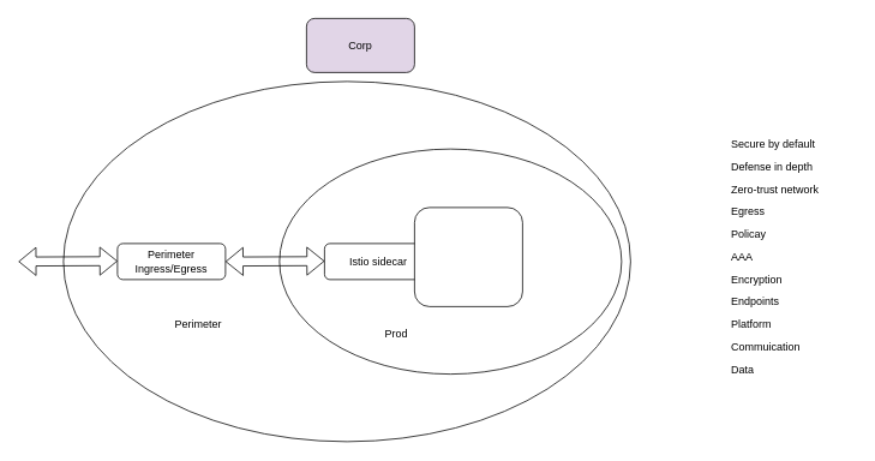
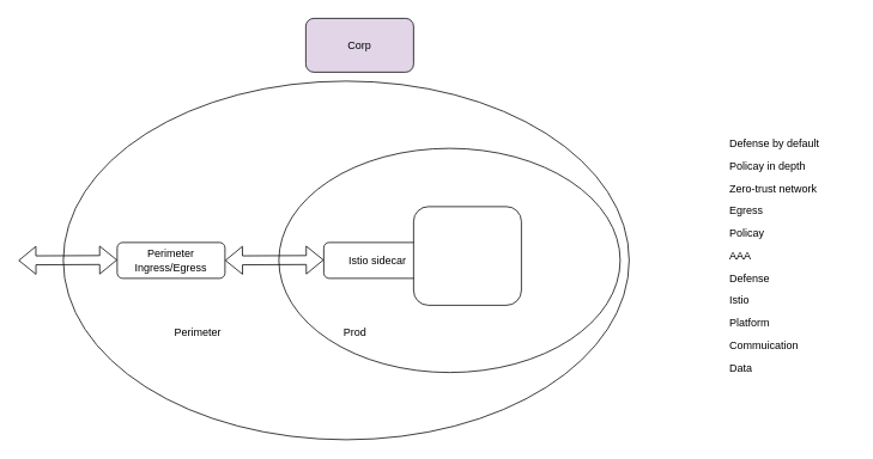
  <mxCell id="0" />
  <mxCell id="1" parent="0" />
  <mxCell id="2" value="" style="ellipse;whiteSpace=wrap;html=1;" vertex="1" parent="1"><mxGeometry x="70" y="90" width="630" height="400" as="geometry" /></mxCell>
  <mxCell id="3" value="" style="ellipse;whiteSpace=wrap;html=1;" vertex="1" parent="1"><mxGeometry x="310" y="165" width="380" height="250" as="geometry" /></mxCell>
  <mxCell id="4" value="Corp" style="rounded=1;whiteSpace=wrap;html=1;fillColor=#e1d5e7;" vertex="1" parent="1"><mxGeometry x="340" y="20" width="120" height="60" as="geometry" /></mxCell>
- <mxCell id="5" value="Prod" style="text;html=1;strokeColor=none;fillColor=none;align=center;verticalAlign=middle;whiteSpace=wrap;rounded=0;" vertex="1" parent="1"><mxGeometry x="420" y="360" width="40" height="20" as="geometry" /></mxCell>
- <mxCell id="6" value="Perimeter" style="text;html=1;strokeColor=none;fillColor=none;align=center;verticalAlign=middle;whiteSpace=wrap;rounded=0;" vertex="1" parent="1"><mxGeometry x="200" y="350" width="40" height="20" as="geometry" /></mxCell>
+ <mxCell id="5" value="Prod" style="text;html=1;strokeColor=none;fillColor=none;align=center;verticalAlign=middle;whiteSpace=wrap;rounded=0;" vertex="1" parent="1"><mxGeometry x="375" y="360" width="40" height="20" as="geometry" /></mxCell>
+ <mxCell id="6" value="Perimeter" style="text;html=1;strokeColor=none;fillColor=none;align=center;verticalAlign=middle;whiteSpace=wrap;rounded=0;" vertex="1" parent="1"><mxGeometry x="200" y="360" width="40" height="20" as="geometry" /></mxCell>
  <mxCell id="7" value="Istio sidecar" style="rounded=1;whiteSpace=wrap;html=1;" vertex="1" parent="1"><mxGeometry x="360" y="270" width="120" height="40" as="geometry" /></mxCell>
  <mxCell id="8" value="Perimeter Ingress/Egress" style="rounded=1;whiteSpace=wrap;html=1;" vertex="1" parent="1"><mxGeometry x="130" y="270" width="120" height="40" as="geometry" /></mxCell>
  <mxCell id="9" value="" style="rounded=1;whiteSpace=wrap;html=1;" vertex="1" parent="1"><mxGeometry x="460" y="230" width="120" height="110" as="geometry" /></mxCell>
  <mxCell id="10" value="" style="shape=flexArrow;endArrow=classic;startArrow=classic;html=1;exitX=1;exitY=0.5;exitDx=0;exitDy=0;" edge="1" parent="1" source="8"><mxGeometry width="50" height="50" relative="1" as="geometry"><mxPoint x="280" y="289.5" as="sourcePoint" /><mxPoint x="360" y="289.5" as="targetPoint" /></mxGeometry></mxCell>
  <mxCell id="11" value="" style="shape=flexArrow;endArrow=classic;startArrow=classic;html=1;exitX=1;exitY=0.5;exitDx=0;exitDy=0;" edge="1" parent="1"><mxGeometry width="50" height="50" relative="1" as="geometry"><mxPoint y="290" as="sourcePoint" x="20" /><mxPoint x="130" y="289.5" as="targetPoint" /></mxGeometry></mxCell>
- <mxCell id="12" value="Secure by default" style="text;html=1;strokeColor=none;fillColor=none;align=left;verticalAlign=middle;whiteSpace=wrap;rounded=0;" vertex="1" parent="1"><mxGeometry x="810" y="140" width="140" height="40" as="geometry" /></mxCell>
- <mxCell id="13" value="Defense in depth" style="text;html=1;strokeColor=none;fillColor=none;align=left;verticalAlign=middle;whiteSpace=wrap;rounded=0;" vertex="1" parent="1"><mxGeometry x="810" y="165" width="140" height="40" as="geometry" /></mxCell>
+ <mxCell id="12" value="Defense by default" style="text;html=1;strokeColor=none;fillColor=none;align=left;verticalAlign=middle;whiteSpace=wrap;rounded=0;" vertex="1" parent="1"><mxGeometry x="810" y="140" width="140" height="40" as="geometry" /></mxCell>
+ <mxCell id="13" value="Policay in depth" style="text;html=1;strokeColor=none;fillColor=none;align=left;verticalAlign=middle;whiteSpace=wrap;rounded=0;" vertex="1" parent="1"><mxGeometry x="810" y="165" width="140" height="40" as="geometry" /></mxCell>
  <mxCell id="14" value="Zero-trust network" style="text;html=1;strokeColor=none;fillColor=none;align=left;verticalAlign=middle;whiteSpace=wrap;rounded=0;" vertex="1" parent="1"><mxGeometry x="810" y="190" width="140" height="40" as="geometry" /></mxCell>
  <mxCell id="15" value="Egress" style="text;html=1;strokeColor=none;fillColor=none;align=left;verticalAlign=middle;whiteSpace=wrap;rounded=0;" vertex="1" parent="1"><mxGeometry x="810" y="215" width="140" height="40" as="geometry" /></mxCell>
  <mxCell id="16" value="Policay" style="text;html=1;strokeColor=none;fillColor=none;align=left;verticalAlign=middle;whiteSpace=wrap;rounded=0;" vertex="1" parent="1"><mxGeometry x="810" y="240" width="140" height="40" as="geometry" /></mxCell>
  <mxCell id="17" value="AAA" style="text;html=1;strokeColor=none;fillColor=none;align=left;verticalAlign=middle;whiteSpace=wrap;rounded=0;" vertex="1" parent="1"><mxGeometry x="810" y="265" width="140" height="40" as="geometry" /></mxCell>
- <mxCell id="18" value="Encryption" style="text;html=1;strokeColor=none;fillColor=none;align=left;verticalAlign=middle;whiteSpace=wrap;rounded=0;" vertex="1" parent="1"><mxGeometry x="810" y="290" width="140" height="40" as="geometry" /></mxCell>
- <mxCell id="19" value="Endpoints" style="text;html=1;strokeColor=none;fillColor=none;align=left;verticalAlign=middle;whiteSpace=wrap;rounded=0;" vertex="1" parent="1"><mxGeometry x="810" y="315" width="140" height="40" as="geometry" /></mxCell>
+ <mxCell id="18" value="Defense" style="text;html=1;strokeColor=none;fillColor=none;align=left;verticalAlign=middle;whiteSpace=wrap;rounded=0;" vertex="1" parent="1"><mxGeometry x="810" y="290" width="140" height="40" as="geometry" /></mxCell>
+ <mxCell id="19" value="Istio" style="text;html=1;strokeColor=none;fillColor=none;align=left;verticalAlign=middle;whiteSpace=wrap;rounded=0;" vertex="1" parent="1"><mxGeometry x="810" y="315" width="140" height="40" as="geometry" /></mxCell>
  <mxCell id="20" value="Platform" style="text;html=1;strokeColor=none;fillColor=none;align=left;verticalAlign=middle;whiteSpace=wrap;rounded=0;" vertex="1" parent="1"><mxGeometry x="810" y="340" width="140" height="40" as="geometry" /></mxCell>
  <mxCell id="21" value="Commuication" style="text;html=1;strokeColor=none;fillColor=none;align=left;verticalAlign=middle;whiteSpace=wrap;rounded=0;" vertex="1" parent="1"><mxGeometry x="810" y="365" width="140" height="40" as="geometry" /></mxCell>
  <mxCell id="22" value="Data" style="text;html=1;strokeColor=none;fillColor=none;align=left;verticalAlign=middle;whiteSpace=wrap;rounded=0;" vertex="1" parent="1"><mxGeometry x="810" y="390" width="140" height="40" as="geometry" /></mxCell>
